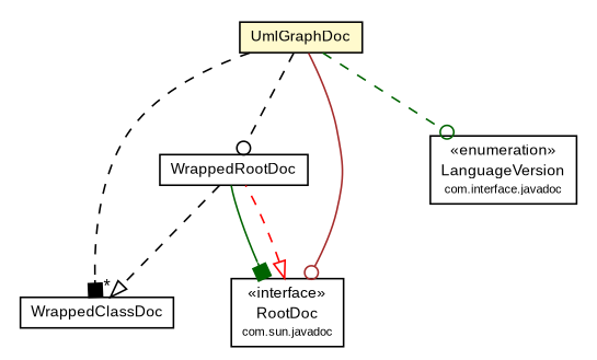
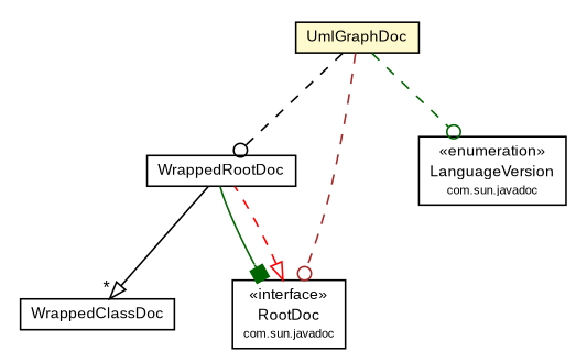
  digraph {
    node [fontcolor=black fontname=arial fontsize=9.0 shape=plaintext]
    edge [arrowhead=odot color=black fontcolor=black fontname=arial fontsize=10.0 headport=p labelfontname=arial labelfontsize=10 style=dashed tailport=p]
    n1 [label=<<table border="0" cellborder="1" cellspacing="0" cellpadding="2" port="p" bgcolor="lemonChiffon" href="./UmlGraphDoc.html"> 		<tr><td><table border="0" cellspacing="0" cellpadding="1"> 			<tr><td> UmlGraphDoc </td></tr> 		</table></td></tr> 		</table>>]
    n2 [label=<<table border="0" cellborder="1" cellspacing="0" cellpadding="2" port="p" href="./WrappedRootDoc.html"> 		<tr><td><table border="0" cellspacing="0" cellpadding="1"> 			<tr><td> WrappedRootDoc </td></tr> 		</table></td></tr> 		</table>>]
    n3 [label=<<table border="0" cellborder="1" cellspacing="0" cellpadding="2" port="p" href="./WrappedClassDoc.html"> 		<tr><td><table border="0" cellspacing="0" cellpadding="1"> 			<tr><td> WrappedClassDoc </td></tr> 		</table></td></tr> 		</table>>]
    n4 [label=<<table border="0" cellborder="1" cellspacing="0" cellpadding="2" port="p" href="http://java.sun.com/j2se/1.5.0/docs/guide/javadoc/doclet/spec/com/sun/javadoc/RootDoc.html"> 		<tr><td><table border="0" cellspacing="0" cellpadding="1"> 			<tr><td> &laquo;interface&raquo; </td></tr> 			<tr><td> RootDoc </td></tr> 			<tr><td><font point-size="7.0"> com.sun.javadoc </font></td></tr> 		</table></td></tr> 		</table>>]
-   n5 [label=<<table border="0" cellborder="1" cellspacing="0" cellpadding="2" port="p" href="http://java.sun.com/j2se/1.5.0/docs/guide/javadoc/doclet/spec/com/sun/javadoc/LanguageVersion.html"> 		<tr><td><table border="0" cellspacing="0" cellpadding="1"> 			<tr><td> &laquo;enumeration&raquo; </td></tr> 			<tr><td> LanguageVersion </td></tr> 			<tr><td><font point-size="7.0"> com.interface.javadoc </font></td></tr> 		</table></td></tr> 		</table>>]
+   n5 [label=<<table border="0" cellborder="1" cellspacing="0" cellpadding="2" port="p" href="http://java.sun.com/j2se/1.5.0/docs/guide/javadoc/doclet/spec/com/sun/javadoc/LanguageVersion.html"> 		<tr><td><table border="0" cellspacing="0" cellpadding="1"> 			<tr><td> &laquo;enumeration&raquo; </td></tr> 			<tr><td> LanguageVersion </td></tr> 			<tr><td><font point-size="7.0"> com.sun.javadoc </font></td></tr> 		</table></td></tr> 		</table>>]
    n1 -> n2
-   n1 -> n3 [arrowhead=box]
-   n1 -> n4 [color=brown style=solid]
+   n1 -> n4 [color=brown]
    n1 -> n5 [color=darkgreen]
-   n2 -> n3 [arrowhead=onormal headlabel="*"]
+   n2 -> n3 [arrowhead=onormal headlabel="*" style=""]
    n2 -> n4 [arrowhead=box color=darkgreen style=""]
    n4 -> n2 [arrowtail=empty color=red dir=back fontsize=10 arrowhead="" fontcolor=""]
  }
